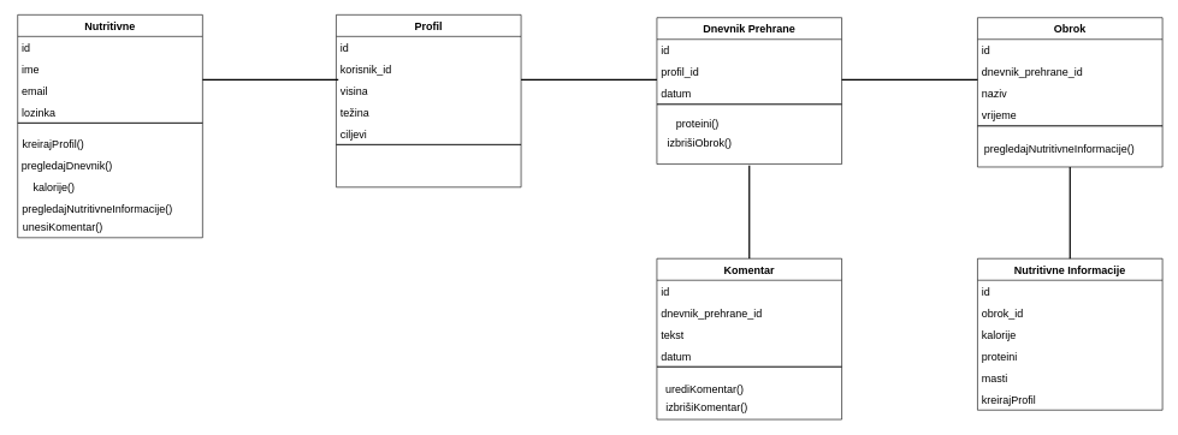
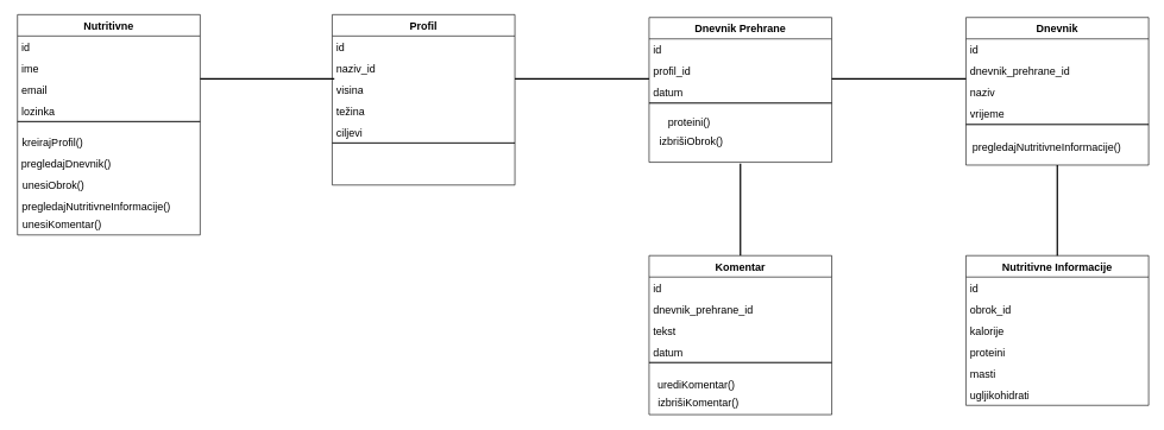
  <mxCell id="0" />
  <mxCell id="1" parent="0" />
  <mxCell id="2" value="&lt;b&gt;&lt;font style=&quot;font-size: 15px;&quot;&gt;Nutritivne&lt;/font&gt;&lt;/b&gt;" style="swimlane;fontStyle=0;childLayout=stackLayout;horizontal=1;startSize=30;horizontalStack=0;resizeParent=1;resizeParentMax=0;resizeLast=0;collapsible=1;marginBottom=0;whiteSpace=wrap;html=1;" vertex="1" parent="1"><mxGeometry x="24" y="20" width="256" height="150" as="geometry" /></mxCell>
  <mxCell id="3" value="&lt;font style=&quot;font-size: 15px;&quot;&gt;id&lt;/font&gt;" style="text;strokeColor=none;fillColor=none;align=left;verticalAlign=middle;spacingLeft=4;spacingRight=4;overflow=hidden;points=[[0,0.5],[1,0.5]];portConstraint=eastwest;rotatable=0;whiteSpace=wrap;html=1;" vertex="1" parent="2"><mxGeometry y="30" width="256" height="30" as="geometry" /></mxCell>
  <mxCell id="4" value="&lt;font style=&quot;font-size: 15px;&quot;&gt;ime&lt;/font&gt;" style="text;strokeColor=none;fillColor=none;align=left;verticalAlign=middle;spacingLeft=4;spacingRight=4;overflow=hidden;points=[[0,0.5],[1,0.5]];portConstraint=eastwest;rotatable=0;whiteSpace=wrap;html=1;" vertex="1" parent="2"><mxGeometry y="60" width="256" height="30" as="geometry" /></mxCell>
  <mxCell id="5" value="&lt;font style=&quot;font-size: 15px;&quot;&gt;email&lt;/font&gt;" style="text;strokeColor=none;fillColor=none;align=left;verticalAlign=middle;spacingLeft=4;spacingRight=4;overflow=hidden;points=[[0,0.5],[1,0.5]];portConstraint=eastwest;rotatable=0;whiteSpace=wrap;html=1;" vertex="1" parent="2"><mxGeometry y="90" width="256" height="30" as="geometry" /></mxCell>
  <mxCell id="6" value="&lt;font style=&quot;font-size: 15px;&quot;&gt;lozinka&lt;/font&gt;" style="text;strokeColor=none;fillColor=none;align=left;verticalAlign=middle;spacingLeft=4;spacingRight=4;overflow=hidden;points=[[0,0.5],[1,0.5]];portConstraint=eastwest;rotatable=0;whiteSpace=wrap;html=1;" vertex="1" parent="2"><mxGeometry y="120" width="256" height="30" as="geometry" /></mxCell>
  <mxCell id="7" value="" style="swimlane;startSize=0;" vertex="1" parent="1"><mxGeometry x="24" y="170" width="256" height="159" as="geometry" /></mxCell>
  <mxCell id="8" value="&lt;font style=&quot;font-size: 15px;&quot;&gt;kreirajProfil()&lt;/font&gt;" style="text;html=1;align=center;verticalAlign=middle;resizable=0;points=[];autosize=1;strokeColor=none;fillColor=none;" vertex="1" parent="7"><mxGeometry x="-3" y="14" width="103" height="30" as="geometry" /></mxCell>
  <mxCell id="9" value="&lt;font style=&quot;font-size: 15px;&quot;&gt;pregledajDnevnik()&lt;/font&gt;" style="text;html=1;align=center;verticalAlign=middle;resizable=0;points=[];autosize=1;strokeColor=none;fillColor=none;" vertex="1" parent="7"><mxGeometry x="-4" y="44" width="144" height="30" as="geometry" /></mxCell>
- <mxCell id="10" value="&lt;font style=&quot;font-size: 15px;&quot;&gt;kalorije()&lt;/font&gt;" style="text;html=1;align=center;verticalAlign=middle;resizable=0;points=[];autosize=1;strokeColor=none;fillColor=none;" vertex="1" parent="7"><mxGeometry x="-3" y="74" width="105" height="30" as="geometry" /></mxCell>
+ <mxCell id="10" value="&lt;font style=&quot;font-size: 15px;&quot;&gt;unesiObrok()&lt;/font&gt;" style="text;html=1;align=center;verticalAlign=middle;resizable=0;points=[];autosize=1;strokeColor=none;fillColor=none;" vertex="1" parent="7"><mxGeometry x="-3" y="74" width="105" height="30" as="geometry" /></mxCell>
  <mxCell id="11" value="&lt;font style=&quot;font-size: 15px;&quot;&gt;pregledajNutritivneInformacije()&lt;/font&gt;" style="text;html=1;align=center;verticalAlign=middle;resizable=0;points=[];autosize=1;strokeColor=none;fillColor=none;" vertex="1" parent="7"><mxGeometry x="-3" y="104" width="226" height="30" as="geometry" /></mxCell>
  <mxCell id="12" value="&lt;font style=&quot;font-size: 15px;&quot;&gt;unesiKomentar()&lt;/font&gt;" style="text;html=1;align=center;verticalAlign=middle;resizable=0;points=[];autosize=1;strokeColor=none;fillColor=none;" vertex="1" parent="7"><mxGeometry x="-3" y="129" width="129" height="30" as="geometry" /></mxCell>
  <mxCell id="13" value="&lt;span style=&quot;font-size: 15px;&quot;&gt;&lt;b&gt;Profil&lt;/b&gt;&lt;/span&gt;" style="swimlane;fontStyle=0;childLayout=stackLayout;horizontal=1;startSize=30;horizontalStack=0;resizeParent=1;resizeParentMax=0;resizeLast=0;collapsible=1;marginBottom=0;whiteSpace=wrap;html=1;" vertex="1" parent="1"><mxGeometry x="465" y="20" width="256" height="180" as="geometry" /></mxCell>
  <mxCell id="14" value="&lt;font style=&quot;font-size: 15px;&quot;&gt;id&lt;/font&gt;" style="text;strokeColor=none;fillColor=none;align=left;verticalAlign=middle;spacingLeft=4;spacingRight=4;overflow=hidden;points=[[0,0.5],[1,0.5]];portConstraint=eastwest;rotatable=0;whiteSpace=wrap;html=1;" vertex="1" parent="13"><mxGeometry y="30" width="256" height="30" as="geometry" /></mxCell>
- <mxCell id="15" value="&lt;span style=&quot;font-size: 15px;&quot;&gt;korisnik_id&lt;/span&gt;" style="text;strokeColor=none;fillColor=none;align=left;verticalAlign=middle;spacingLeft=4;spacingRight=4;overflow=hidden;points=[[0,0.5],[1,0.5]];portConstraint=eastwest;rotatable=0;whiteSpace=wrap;html=1;" vertex="1" parent="13"><mxGeometry y="60" width="256" height="30" as="geometry" /></mxCell>
+ <mxCell id="15" value="&lt;span style=&quot;font-size: 15px;&quot;&gt;naziv_id&lt;/span&gt;" style="text;strokeColor=none;fillColor=none;align=left;verticalAlign=middle;spacingLeft=4;spacingRight=4;overflow=hidden;points=[[0,0.5],[1,0.5]];portConstraint=eastwest;rotatable=0;whiteSpace=wrap;html=1;" vertex="1" parent="13"><mxGeometry y="60" width="256" height="30" as="geometry" /></mxCell>
  <mxCell id="16" value="&lt;span style=&quot;font-size: 15px;&quot;&gt;visina&lt;/span&gt;" style="text;strokeColor=none;fillColor=none;align=left;verticalAlign=middle;spacingLeft=4;spacingRight=4;overflow=hidden;points=[[0,0.5],[1,0.5]];portConstraint=eastwest;rotatable=0;whiteSpace=wrap;html=1;" vertex="1" parent="13"><mxGeometry y="90" width="256" height="30" as="geometry" /></mxCell>
  <mxCell id="17" value="&lt;span style=&quot;font-size: 15px;&quot;&gt;težina&lt;/span&gt;" style="text;strokeColor=none;fillColor=none;align=left;verticalAlign=middle;spacingLeft=4;spacingRight=4;overflow=hidden;points=[[0,0.5],[1,0.5]];portConstraint=eastwest;rotatable=0;whiteSpace=wrap;html=1;" vertex="1" parent="13"><mxGeometry y="120" width="256" height="30" as="geometry" /></mxCell>
  <mxCell id="18" value="&lt;span style=&quot;font-size: 15px;&quot;&gt;ciljevi&lt;/span&gt;" style="text;strokeColor=none;fillColor=none;align=left;verticalAlign=middle;spacingLeft=4;spacingRight=4;overflow=hidden;points=[[0,0.5],[1,0.5]];portConstraint=eastwest;rotatable=0;whiteSpace=wrap;html=1;" vertex="1" parent="13"><mxGeometry y="150" width="256" height="30" as="geometry" /></mxCell>
  <mxCell id="19" value="" style="swimlane;startSize=0;" vertex="1" parent="1"><mxGeometry x="465" y="200" width="256" height="59" as="geometry" /></mxCell>
  <mxCell id="20" value="" style="line;strokeWidth=2;html=1;" vertex="1" parent="1"><mxGeometry x="280" y="105" width="188" height="10" as="geometry" /></mxCell>
  <mxCell id="21" value="&lt;span style=&quot;font-size: 15px;&quot;&gt;&lt;b&gt;Dnevnik Prehrane&lt;/b&gt;&lt;/span&gt;" style="swimlane;fontStyle=0;childLayout=stackLayout;horizontal=1;startSize=30;horizontalStack=0;resizeParent=1;resizeParentMax=0;resizeLast=0;collapsible=1;marginBottom=0;whiteSpace=wrap;html=1;" vertex="1" parent="1"><mxGeometry x="909" y="24" width="256" height="120" as="geometry" /></mxCell>
  <mxCell id="22" value="&lt;font style=&quot;font-size: 15px;&quot;&gt;id&lt;/font&gt;" style="text;strokeColor=none;fillColor=none;align=left;verticalAlign=middle;spacingLeft=4;spacingRight=4;overflow=hidden;points=[[0,0.5],[1,0.5]];portConstraint=eastwest;rotatable=0;whiteSpace=wrap;html=1;" vertex="1" parent="21"><mxGeometry y="30" width="256" height="30" as="geometry" /></mxCell>
  <mxCell id="23" value="&lt;span style=&quot;font-size: 15px;&quot;&gt;profil_id&lt;/span&gt;" style="text;strokeColor=none;fillColor=none;align=left;verticalAlign=middle;spacingLeft=4;spacingRight=4;overflow=hidden;points=[[0,0.5],[1,0.5]];portConstraint=eastwest;rotatable=0;whiteSpace=wrap;html=1;" vertex="1" parent="21"><mxGeometry y="60" width="256" height="30" as="geometry" /></mxCell>
  <mxCell id="24" value="&lt;span style=&quot;font-size: 15px;&quot;&gt;datum&lt;/span&gt;" style="text;strokeColor=none;fillColor=none;align=left;verticalAlign=middle;spacingLeft=4;spacingRight=4;overflow=hidden;points=[[0,0.5],[1,0.5]];portConstraint=eastwest;rotatable=0;whiteSpace=wrap;html=1;" vertex="1" parent="21"><mxGeometry y="90" width="256" height="30" as="geometry" /></mxCell>
  <mxCell id="25" value="" style="line;strokeWidth=2;html=1;" vertex="1" parent="1"><mxGeometry x="721" y="105" width="188" height="10" as="geometry" /></mxCell>
  <mxCell id="26" value="" style="swimlane;startSize=0;" vertex="1" parent="1"><mxGeometry x="909" y="144" width="256" height="83" as="geometry" /></mxCell>
  <mxCell id="27" value="&lt;font style=&quot;font-size: 15px;&quot;&gt;proteini()&lt;/font&gt;" style="text;html=1;align=center;verticalAlign=middle;resizable=0;points=[];autosize=1;strokeColor=none;fillColor=none;" vertex="1" parent="26"><mxGeometry x="5" y="12" width="102" height="30" as="geometry" /></mxCell>
  <mxCell id="28" value="&lt;font style=&quot;font-size: 15px;&quot;&gt;izbrišiObrok()&lt;/font&gt;" style="text;html=1;align=center;verticalAlign=middle;resizable=0;points=[];autosize=1;strokeColor=none;fillColor=none;" vertex="1" parent="26"><mxGeometry x="5" y="39" width="107" height="30" as="geometry" /></mxCell>
- <mxCell id="29" value="&lt;span style=&quot;font-size: 15px;&quot;&gt;&lt;b&gt;Obrok&lt;/b&gt;&lt;/span&gt;" style="swimlane;fontStyle=0;childLayout=stackLayout;horizontal=1;startSize=30;horizontalStack=0;resizeParent=1;resizeParentMax=0;resizeLast=0;collapsible=1;marginBottom=0;whiteSpace=wrap;html=1;" vertex="1" parent="1"><mxGeometry x="1353" y="24" width="256" height="150" as="geometry" /></mxCell>
+ <mxCell id="29" value="&lt;span style=&quot;font-size: 15px;&quot;&gt;&lt;b&gt;Dnevnik&lt;/b&gt;&lt;/span&gt;" style="swimlane;fontStyle=0;childLayout=stackLayout;horizontal=1;startSize=30;horizontalStack=0;resizeParent=1;resizeParentMax=0;resizeLast=0;collapsible=1;marginBottom=0;whiteSpace=wrap;html=1;" vertex="1" parent="1"><mxGeometry x="1353" y="24" width="256" height="150" as="geometry" /></mxCell>
  <mxCell id="30" value="&lt;font style=&quot;font-size: 15px;&quot;&gt;id&lt;/font&gt;" style="text;strokeColor=none;fillColor=none;align=left;verticalAlign=middle;spacingLeft=4;spacingRight=4;overflow=hidden;points=[[0,0.5],[1,0.5]];portConstraint=eastwest;rotatable=0;whiteSpace=wrap;html=1;" vertex="1" parent="29"><mxGeometry y="30" width="256" height="30" as="geometry" /></mxCell>
  <mxCell id="31" value="&lt;span style=&quot;font-size: 15px;&quot;&gt;dnevnik_prehrane_id&lt;/span&gt;" style="text;strokeColor=none;fillColor=none;align=left;verticalAlign=middle;spacingLeft=4;spacingRight=4;overflow=hidden;points=[[0,0.5],[1,0.5]];portConstraint=eastwest;rotatable=0;whiteSpace=wrap;html=1;" vertex="1" parent="29"><mxGeometry y="60" width="256" height="30" as="geometry" /></mxCell>
  <mxCell id="32" value="&lt;span style=&quot;font-size: 15px;&quot;&gt;naziv&lt;/span&gt;" style="text;strokeColor=none;fillColor=none;align=left;verticalAlign=middle;spacingLeft=4;spacingRight=4;overflow=hidden;points=[[0,0.5],[1,0.5]];portConstraint=eastwest;rotatable=0;whiteSpace=wrap;html=1;" vertex="1" parent="29"><mxGeometry y="90" width="256" height="30" as="geometry" /></mxCell>
  <mxCell id="33" value="&lt;span style=&quot;font-size: 15px;&quot;&gt;vrijeme&lt;/span&gt;" style="text;strokeColor=none;fillColor=none;align=left;verticalAlign=middle;spacingLeft=4;spacingRight=4;overflow=hidden;points=[[0,0.5],[1,0.5]];portConstraint=eastwest;rotatable=0;whiteSpace=wrap;html=1;" vertex="1" parent="29"><mxGeometry y="120" width="256" height="30" as="geometry" /></mxCell>
  <mxCell id="34" value="" style="line;strokeWidth=2;html=1;" vertex="1" parent="1"><mxGeometry x="1165" y="105" width="188" height="10" as="geometry" /></mxCell>
  <mxCell id="35" value="" style="swimlane;startSize=0;" vertex="1" parent="1"><mxGeometry x="1353" y="174" width="256" height="57" as="geometry" /></mxCell>
  <mxCell id="36" value="&lt;font style=&quot;font-size: 15px;&quot;&gt;pregledajNutritivneInformacije()&lt;/font&gt;" style="text;html=1;align=center;verticalAlign=middle;resizable=0;points=[];autosize=1;strokeColor=none;fillColor=none;" vertex="1" parent="35"><mxGeometry y="17" width="226" height="30" as="geometry" /></mxCell>
  <mxCell id="37" value="&lt;span style=&quot;font-size: 15px;&quot;&gt;&lt;b&gt;Nutritivne Informacije&lt;/b&gt;&lt;/span&gt;" style="swimlane;fontStyle=0;childLayout=stackLayout;horizontal=1;startSize=30;horizontalStack=0;resizeParent=1;resizeParentMax=0;resizeLast=0;collapsible=1;marginBottom=0;whiteSpace=wrap;html=1;" vertex="1" parent="1"><mxGeometry x="1353" y="358" width="256" height="210" as="geometry" /></mxCell>
  <mxCell id="38" value="&lt;font style=&quot;font-size: 15px;&quot;&gt;id&lt;/font&gt;" style="text;strokeColor=none;fillColor=none;align=left;verticalAlign=middle;spacingLeft=4;spacingRight=4;overflow=hidden;points=[[0,0.5],[1,0.5]];portConstraint=eastwest;rotatable=0;whiteSpace=wrap;html=1;" vertex="1" parent="37"><mxGeometry y="30" width="256" height="30" as="geometry" /></mxCell>
  <mxCell id="39" value="&lt;span style=&quot;font-size: 15px;&quot;&gt;obrok_id&lt;/span&gt;" style="text;strokeColor=none;fillColor=none;align=left;verticalAlign=middle;spacingLeft=4;spacingRight=4;overflow=hidden;points=[[0,0.5],[1,0.5]];portConstraint=eastwest;rotatable=0;whiteSpace=wrap;html=1;" vertex="1" parent="37"><mxGeometry y="60" width="256" height="30" as="geometry" /></mxCell>
  <mxCell id="40" value="&lt;span style=&quot;font-size: 15px;&quot;&gt;kalorije&lt;/span&gt;" style="text;strokeColor=none;fillColor=none;align=left;verticalAlign=middle;spacingLeft=4;spacingRight=4;overflow=hidden;points=[[0,0.5],[1,0.5]];portConstraint=eastwest;rotatable=0;whiteSpace=wrap;html=1;" vertex="1" parent="37"><mxGeometry y="90" width="256" height="30" as="geometry" /></mxCell>
  <mxCell id="41" value="&lt;span style=&quot;font-size: 15px;&quot;&gt;proteini&lt;/span&gt;" style="text;strokeColor=none;fillColor=none;align=left;verticalAlign=middle;spacingLeft=4;spacingRight=4;overflow=hidden;points=[[0,0.5],[1,0.5]];portConstraint=eastwest;rotatable=0;whiteSpace=wrap;html=1;" vertex="1" parent="37"><mxGeometry y="120" width="256" height="30" as="geometry" /></mxCell>
  <mxCell id="42" value="&lt;span style=&quot;font-size: 15px;&quot;&gt;masti&lt;/span&gt;" style="text;strokeColor=none;fillColor=none;align=left;verticalAlign=middle;spacingLeft=4;spacingRight=4;overflow=hidden;points=[[0,0.5],[1,0.5]];portConstraint=eastwest;rotatable=0;whiteSpace=wrap;html=1;" vertex="1" parent="37"><mxGeometry y="150" width="256" height="30" as="geometry" /></mxCell>
- <mxCell id="43" value="&lt;span style=&quot;font-size: 15px;&quot;&gt;kreirajProfil&lt;/span&gt;" style="text;strokeColor=none;fillColor=none;align=left;verticalAlign=middle;spacingLeft=4;spacingRight=4;overflow=hidden;points=[[0,0.5],[1,0.5]];portConstraint=eastwest;rotatable=0;whiteSpace=wrap;html=1;" vertex="1" parent="37"><mxGeometry y="180" width="256" height="30" as="geometry" /></mxCell>
+ <mxCell id="43" value="&lt;span style=&quot;font-size: 15px;&quot;&gt;ugljikohidrati&lt;/span&gt;" style="text;strokeColor=none;fillColor=none;align=left;verticalAlign=middle;spacingLeft=4;spacingRight=4;overflow=hidden;points=[[0,0.5],[1,0.5]];portConstraint=eastwest;rotatable=0;whiteSpace=wrap;html=1;" vertex="1" parent="37"><mxGeometry y="180" width="256" height="30" as="geometry" /></mxCell>
  <mxCell id="44" value="" style="line;strokeWidth=2;direction=south;html=1;" vertex="1" parent="1"><mxGeometry x="1476" y="231" width="10" height="127" as="geometry" /></mxCell>
  <mxCell id="45" value="" style="line;strokeWidth=2;direction=south;html=1;" vertex="1" parent="1"><mxGeometry x="1032" y="229" width="10" height="129" as="geometry" /></mxCell>
  <mxCell id="46" value="&lt;span style=&quot;font-size: 15px;&quot;&gt;&lt;b&gt;Komentar&lt;/b&gt;&lt;/span&gt;" style="swimlane;fontStyle=0;childLayout=stackLayout;horizontal=1;startSize=30;horizontalStack=0;resizeParent=1;resizeParentMax=0;resizeLast=0;collapsible=1;marginBottom=0;whiteSpace=wrap;html=1;" vertex="1" parent="1"><mxGeometry x="909" y="358" width="256" height="150" as="geometry" /></mxCell>
  <mxCell id="47" value="&lt;font style=&quot;font-size: 15px;&quot;&gt;id&lt;/font&gt;" style="text;strokeColor=none;fillColor=none;align=left;verticalAlign=middle;spacingLeft=4;spacingRight=4;overflow=hidden;points=[[0,0.5],[1,0.5]];portConstraint=eastwest;rotatable=0;whiteSpace=wrap;html=1;" vertex="1" parent="46"><mxGeometry y="30" width="256" height="30" as="geometry" /></mxCell>
  <mxCell id="48" value="&lt;span style=&quot;font-size: 15px;&quot;&gt;dnevnik_prehrane_id&lt;/span&gt;" style="text;strokeColor=none;fillColor=none;align=left;verticalAlign=middle;spacingLeft=4;spacingRight=4;overflow=hidden;points=[[0,0.5],[1,0.5]];portConstraint=eastwest;rotatable=0;whiteSpace=wrap;html=1;" vertex="1" parent="46"><mxGeometry y="60" width="256" height="30" as="geometry" /></mxCell>
  <mxCell id="49" value="&lt;span style=&quot;font-size: 15px;&quot;&gt;tekst&lt;/span&gt;" style="text;strokeColor=none;fillColor=none;align=left;verticalAlign=middle;spacingLeft=4;spacingRight=4;overflow=hidden;points=[[0,0.5],[1,0.5]];portConstraint=eastwest;rotatable=0;whiteSpace=wrap;html=1;" vertex="1" parent="46"><mxGeometry y="90" width="256" height="30" as="geometry" /></mxCell>
  <mxCell id="50" value="&lt;span style=&quot;font-size: 15px;&quot;&gt;datum&lt;/span&gt;" style="text;strokeColor=none;fillColor=none;align=left;verticalAlign=middle;spacingLeft=4;spacingRight=4;overflow=hidden;points=[[0,0.5],[1,0.5]];portConstraint=eastwest;rotatable=0;whiteSpace=wrap;html=1;" vertex="1" parent="46"><mxGeometry y="120" width="256" height="30" as="geometry" /></mxCell>
  <mxCell id="51" value="" style="swimlane;startSize=0;" vertex="1" parent="1"><mxGeometry x="909" y="508" width="256" height="73" as="geometry" /></mxCell>
  <mxCell id="52" value="&lt;font style=&quot;font-size: 15px;&quot;&gt;urediKomentar()&lt;/font&gt;" style="text;html=1;align=center;verticalAlign=middle;resizable=0;points=[];autosize=1;strokeColor=none;fillColor=none;" vertex="1" parent="51"><mxGeometry x="3" y="15" width="126" height="30" as="geometry" /></mxCell>
  <mxCell id="53" value="&lt;font style=&quot;font-size: 15px;&quot;&gt;izbrišiKomentar()&lt;/font&gt;" style="text;html=1;align=center;verticalAlign=middle;resizable=0;points=[];autosize=1;strokeColor=none;fillColor=none;" vertex="1" parent="51"><mxGeometry x="3" y="41" width="131" height="30" as="geometry" /></mxCell>
